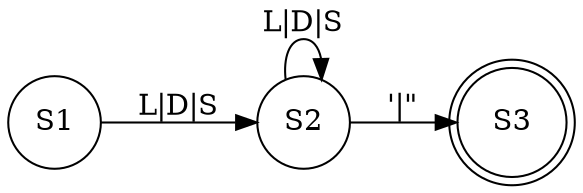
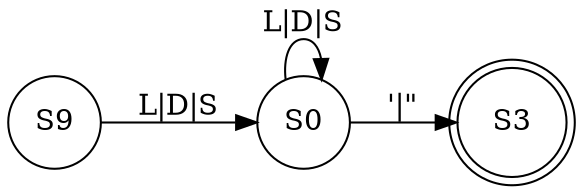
  digraph {
    rankdir=LR
    node [shape=circle]
    S3 [shape=doublecircle]
-   S1
-   S2
+   S1 [label=S9]
+   S2 [label=S0]
    S1 -> S2 [label="L|D|S"]
    S2 -> S3 [label="\'|\""]
    S2 -> S2 [label="L|D|S"]
  }
